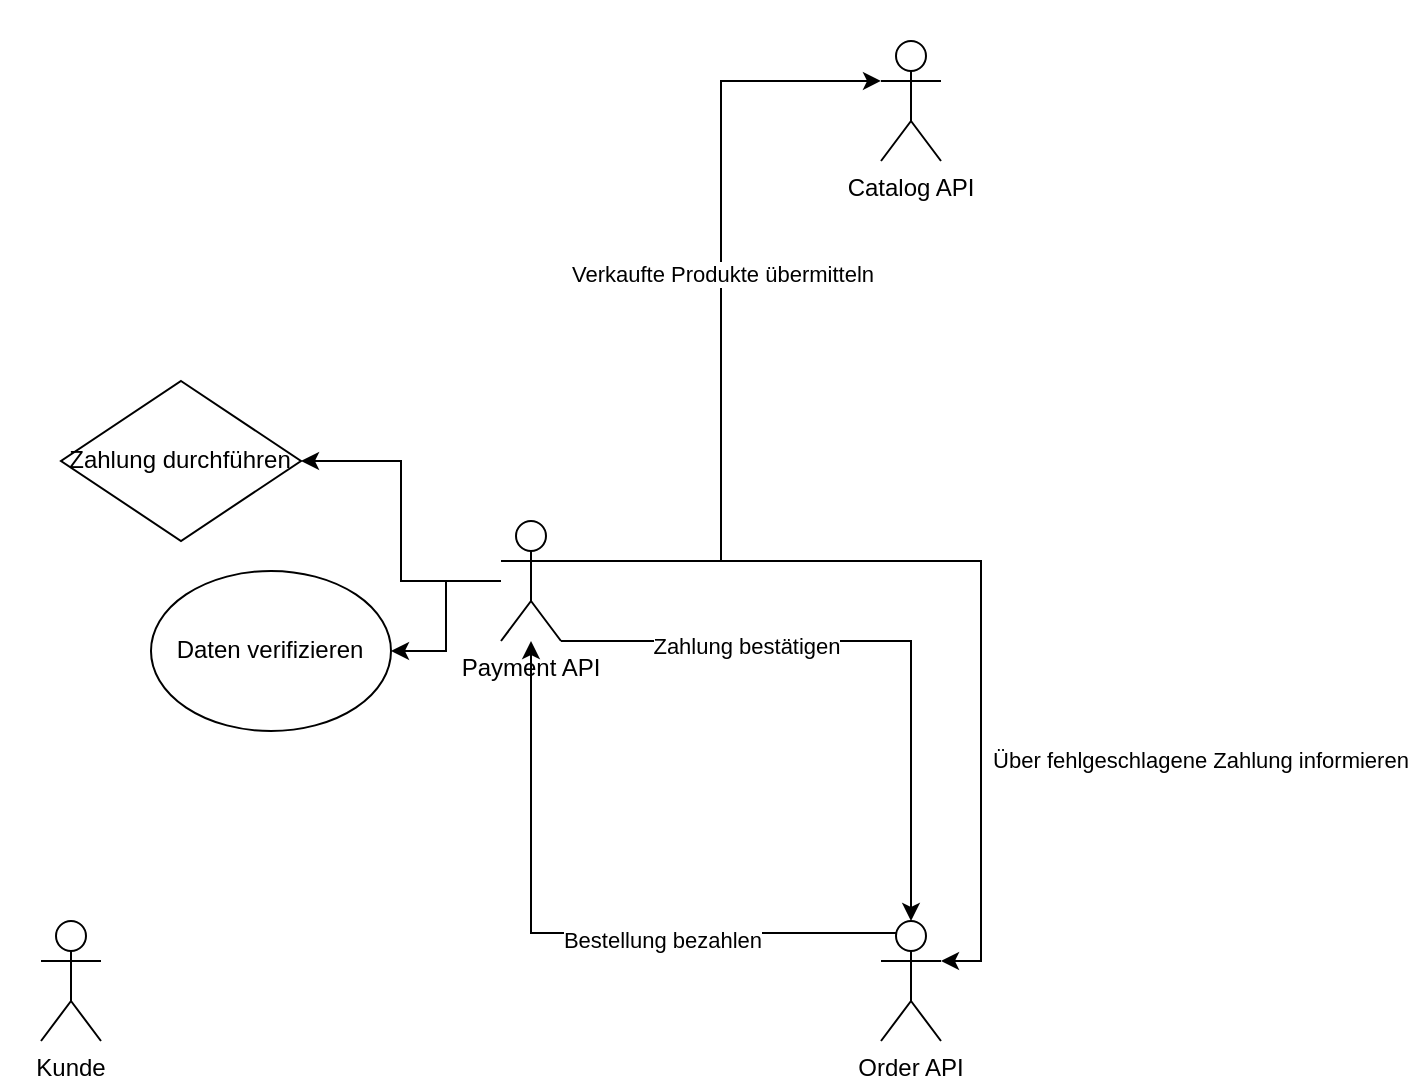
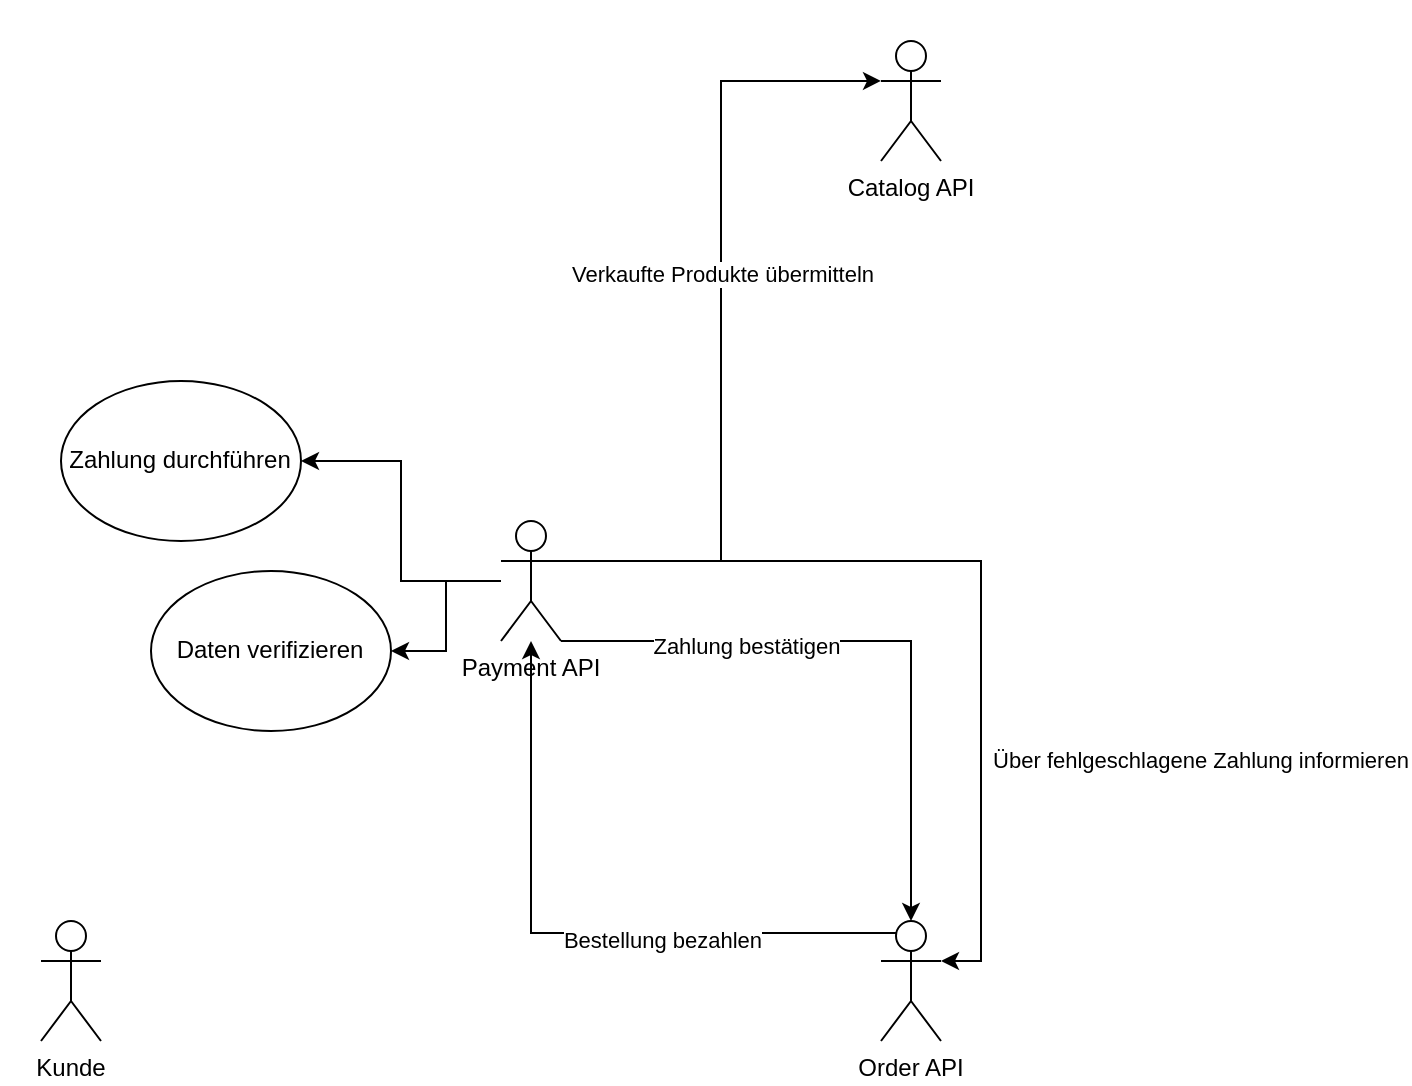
  <mxCell id="0" />
  <mxCell id="1" parent="0" />
  <mxCell id="2" value="Kunde&lt;br&gt;" style="shape=umlActor;verticalLabelPosition=bottom;verticalAlign=top;html=1;outlineConnect=0;" parent="1" vertex="1"><mxGeometry x="20" y="460" width="30" height="60" as="geometry" /></mxCell>
  <mxCell id="3" value="Catalog API" style="shape=umlActor;verticalLabelPosition=bottom;verticalAlign=top;html=1;outlineConnect=0;" parent="1" vertex="1"><mxGeometry x="440" y="20" width="30" height="60" as="geometry" /></mxCell>
  <mxCell id="4" style="edgeStyle=orthogonalEdgeStyle;rounded=0;orthogonalLoop=1;jettySize=auto;html=1;entryX=0.5;entryY=0;entryDx=0;entryDy=0;entryPerimeter=0;" parent="1" source="12" target="15" edge="1"><mxGeometry relative="1" as="geometry"><Array as="points"><mxPoint x="455" y="320" /></Array></mxGeometry></mxCell>
  <mxCell id="5" value="Zahlung bestätigen" style="edgeLabel;html=1;align=center;verticalAlign=middle;resizable=0;points=[];" parent="4" vertex="1" connectable="0"><mxGeometry x="-0.414" y="-2" relative="1" as="geometry"><mxPoint as="offset" /></mxGeometry></mxCell>
  <mxCell id="6" style="edgeStyle=orthogonalEdgeStyle;rounded=0;orthogonalLoop=1;jettySize=auto;html=1;entryX=1;entryY=0.5;entryDx=0;entryDy=0;" parent="1" source="12" target="17" edge="1"><mxGeometry relative="1" as="geometry" /></mxCell>
  <mxCell id="7" style="edgeStyle=orthogonalEdgeStyle;rounded=0;orthogonalLoop=1;jettySize=auto;html=1;entryX=1;entryY=0.5;entryDx=0;entryDy=0;" parent="1" source="12" target="16" edge="1"><mxGeometry relative="1" as="geometry" /></mxCell>
  <mxCell id="8" style="edgeStyle=orthogonalEdgeStyle;rounded=0;orthogonalLoop=1;jettySize=auto;html=1;entryX=0;entryY=0.333;entryDx=0;entryDy=0;entryPerimeter=0;" parent="1" source="12" target="3" edge="1"><mxGeometry relative="1" as="geometry"><Array as="points"><mxPoint x="360" y="280" /><mxPoint x="360" y="40" /></Array></mxGeometry></mxCell>
  <mxCell id="9" value="Verkaufte Produkte übermitteln" style="edgeLabel;html=1;align=center;verticalAlign=middle;resizable=0;points=[];" parent="8" vertex="1" connectable="0"><mxGeometry x="0.122" relative="1" as="geometry"><mxPoint as="offset" /></mxGeometry></mxCell>
  <mxCell id="10" style="edgeStyle=orthogonalEdgeStyle;rounded=0;orthogonalLoop=1;jettySize=auto;html=1;exitX=1;exitY=0.333;exitDx=0;exitDy=0;exitPerimeter=0;entryX=1;entryY=0.333;entryDx=0;entryDy=0;entryPerimeter=0;" parent="1" source="12" target="15" edge="1"><mxGeometry relative="1" as="geometry" /></mxCell>
  <mxCell id="11" value="Über fehlgeschlagene Zahlung informieren" style="edgeLabel;html=1;align=center;verticalAlign=middle;resizable=0;points=[];" parent="10" vertex="1" connectable="0"><mxGeometry x="-0.279" relative="1" as="geometry"><mxPoint x="165" y="100" as="offset" /></mxGeometry></mxCell>
  <mxCell id="12" value="Payment API&lt;br&gt;" style="shape=umlActor;verticalLabelPosition=bottom;verticalAlign=top;html=1;outlineConnect=0;" parent="1" vertex="1"><mxGeometry x="250" y="260" width="30" height="60" as="geometry" /></mxCell>
  <mxCell id="13" style="edgeStyle=orthogonalEdgeStyle;rounded=0;orthogonalLoop=1;jettySize=auto;html=1;exitX=0.25;exitY=0.1;exitDx=0;exitDy=0;exitPerimeter=0;" parent="1" source="15" target="12" edge="1"><mxGeometry relative="1" as="geometry" /></mxCell>
  <mxCell id="14" value="Bestellung bezahlen" style="edgeLabel;html=1;align=center;verticalAlign=middle;resizable=0;points=[];" parent="13" vertex="1" connectable="0"><mxGeometry x="-0.279" y="3" relative="1" as="geometry"><mxPoint x="1" as="offset" /></mxGeometry></mxCell>
  <mxCell id="15" value="Order API&lt;br&gt;" style="shape=umlActor;verticalLabelPosition=bottom;verticalAlign=top;html=1;outlineConnect=0;" parent="1" vertex="1"><mxGeometry x="440" y="460" width="30" height="60" as="geometry" /></mxCell>
- <mxCell id="16" value="Zahlung durchführen&lt;br&gt;" style="rhombus;whiteSpace=wrap;html=1;" parent="1" vertex="1"><mxGeometry x="30" y="190" width="120" height="80" as="geometry" /></mxCell>
+ <mxCell id="16" value="Zahlung durchführen&lt;br&gt;" style="ellipse;whiteSpace=wrap;html=1;" parent="1" vertex="1"><mxGeometry x="30" y="190" width="120" height="80" as="geometry" /></mxCell>
  <mxCell id="17" value="Daten verifizieren" style="ellipse;whiteSpace=wrap;html=1;" parent="1" vertex="1"><mxGeometry x="75" y="285" width="120" height="80" as="geometry" /></mxCell>
